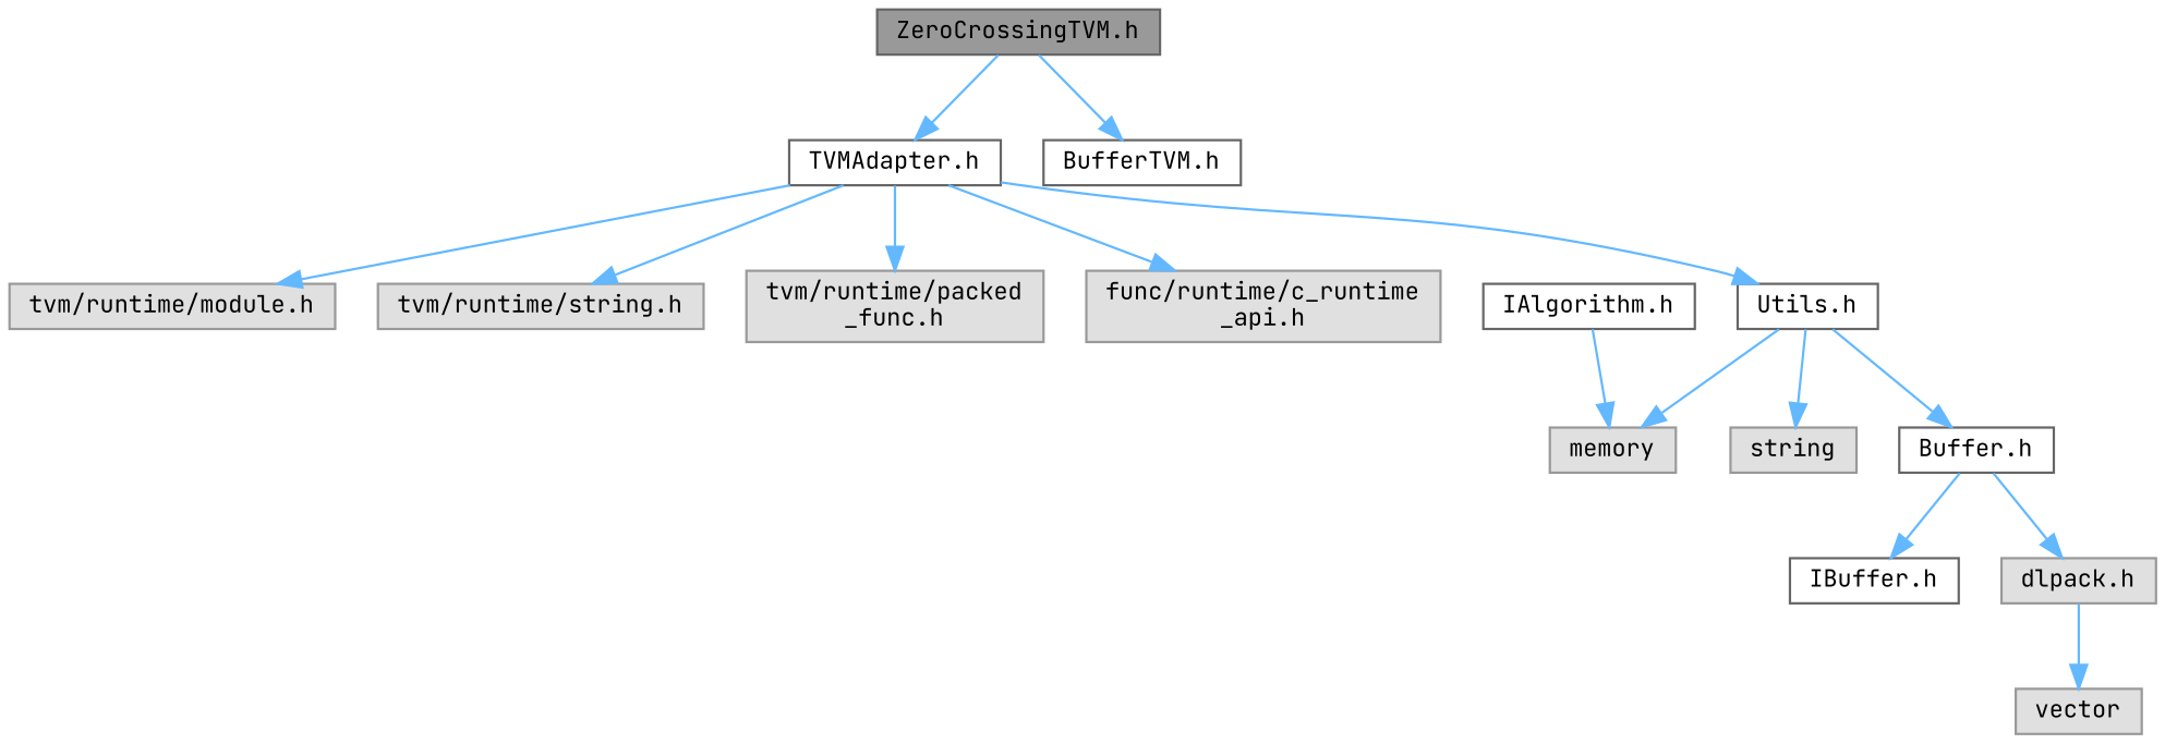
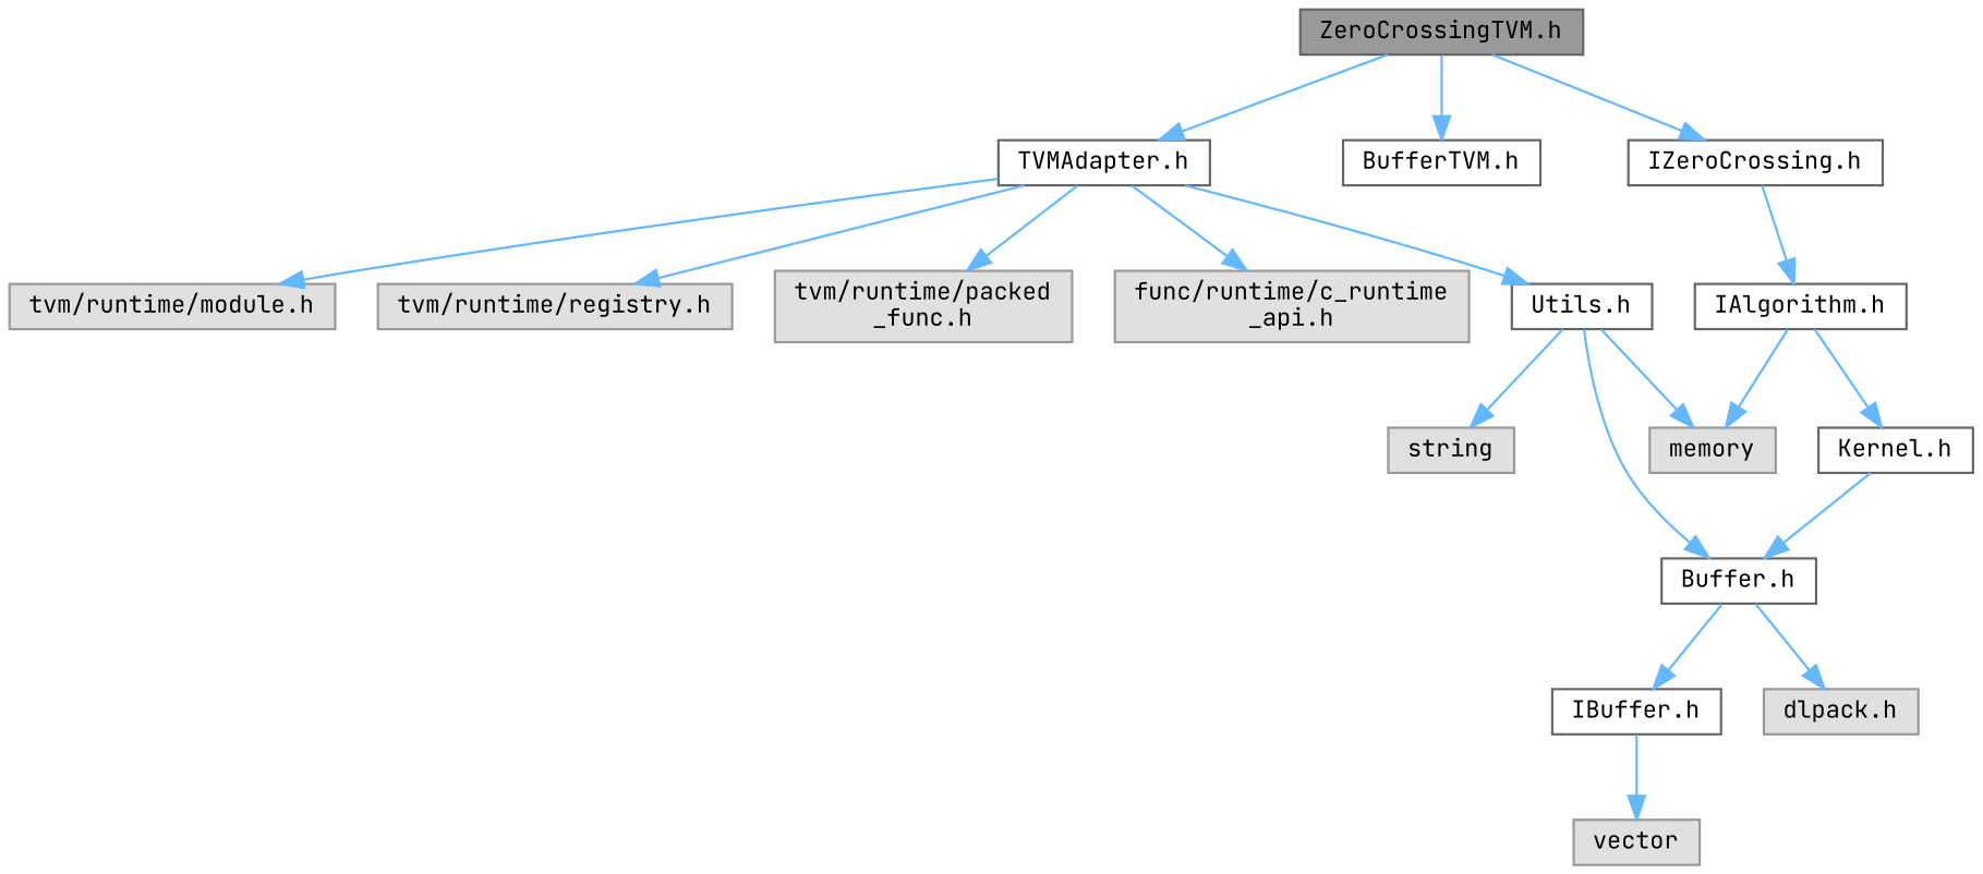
  digraph {
    fontname="JetBrains Mono"
    node [color=grey40 fillcolor=white fontname="JetBrains Mono" fontsize=10 shape=box style=filled]
    edge [color=steelblue1 fontname="JetBrains Mono" fontsize=10 labelfontname=Helvetica labelfontsize=10 style=solid]
    n1 [color=gray40 fillcolor=grey60 fontcolor=black height=0.2 label="ZeroCrossingTVM.h" width=0.4]
    n2 [height=0.2 label="TVMAdapter.h" width=0.4]
    n3 [height=0.2 label="BufferTVM.h" width=0.4]
+   n4 [height=0.2 label="IZeroCrossing.h" width=0.4]
    n5 [color=grey60 fillcolor="#E0E0E0" height=0.2 label="tvm/runtime/module.h" width=0.4]
-   n6 [color=grey60 fillcolor="#E0E0E0" height=0.2 label="tvm/runtime/string.h" width=0.4]
+   n6 [color=grey60 fillcolor="#E0E0E0" height=0.2 label="tvm/runtime/registry.h" width=0.4]
    n7 [color=grey60 fillcolor="#E0E0E0" height=0.2 label="tvm/runtime/packed\l_func.h" width=0.4]
    n8 [color=grey60 fillcolor="#E0E0E0" height=0.2 label="func/runtime/c_runtime\l_api.h" width=0.4]
    n9 [height=0.2 label="Utils.h" width=0.4]
    n10 [height=0.2 label="IAlgorithm.h" width=0.4]
    n11 [color=grey60 fillcolor="#E0E0E0" height=0.2 label=memory width=0.4]
    n12 [color=grey60 fillcolor="#E0E0E0" height=0.2 label=string width=0.4]
    n13 [height=0.2 label="Buffer.h" width=0.4]
    n14 [height=0.2 label="IBuffer.h" width=0.4]
    n15 [color=grey60 fillcolor="#E0E0E0" height=0.2 label=vector width=0.4]
    n16 [color=grey60 fillcolor="#E0E0E0" height=0.2 label="dlpack.h" width=0.4]
+   n17 [height=0.2 label="Kernel.h" width=0.4]
    n1 -> n2
    n1 -> n3
+   n1 -> n4
    n2 -> n5
    n2 -> n6
    n2 -> n7
    n2 -> n8
    n2 -> n9
+   n4 -> n10
    n9 -> n11
    n9 -> n12
    n9 -> n13
    n10 -> n11
+   n10 -> n17
    n13 -> n14
    n13 -> n16
-   n16 -> n15
+   n14 -> n15
+   n17 -> n13
  }
